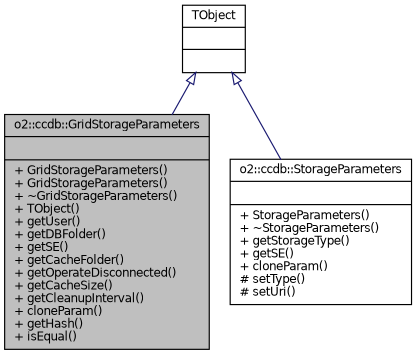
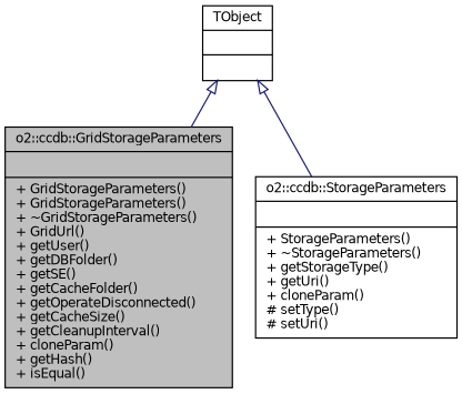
  digraph {
    node [color=black fontname=Helvetica fontsize=10 shape=record]
    edge [arrowtail=onormal color=midnightblue dir=back fontname=Helvetica fontsize=10 labelfontname=Helvetica labelfontsize=10 style=solid]
-   n1 [fillcolor=grey75 fontcolor=black height=0.2 label="{o2::ccdb::GridStorageParameters\n||+ GridStorageParameters()\l+ GridStorageParameters()\l+ ~GridStorageParameters()\l+ TObject()\l+ getUser()\l+ getDBFolder()\l+ getSE()\l+ getCacheFolder()\l+ getOperateDisconnected()\l+ getCacheSize()\l+ getCleanupInterval()\l+ cloneParam()\l+ getHash()\l+ isEqual()\l}" style=filled width=0.4]
-   n2 [height=0.2 label="{o2::ccdb::StorageParameters\n||+ StorageParameters()\l+ ~StorageParameters()\l+ getStorageType()\l+ getSE()\l+ cloneParam()\l# setType()\l# setUri()\l}" width=0.4]
+   n1 [fillcolor=grey75 fontcolor=black height=0.2 label="{o2::ccdb::GridStorageParameters\n||+ GridStorageParameters()\l+ GridStorageParameters()\l+ ~GridStorageParameters()\l+ GridUrl()\l+ getUser()\l+ getDBFolder()\l+ getSE()\l+ getCacheFolder()\l+ getOperateDisconnected()\l+ getCacheSize()\l+ getCleanupInterval()\l+ cloneParam()\l+ getHash()\l+ isEqual()\l}" style=filled width=0.4]
+   n2 [height=0.2 label="{o2::ccdb::StorageParameters\n||+ StorageParameters()\l+ ~StorageParameters()\l+ getStorageType()\l+ getUri()\l+ cloneParam()\l# setType()\l# setUri()\l}" width=0.4]
    n3 [height=0.2 label="{TObject\n||}" width=0.4]
    n3 -> n1
    n3 -> n2
  }
